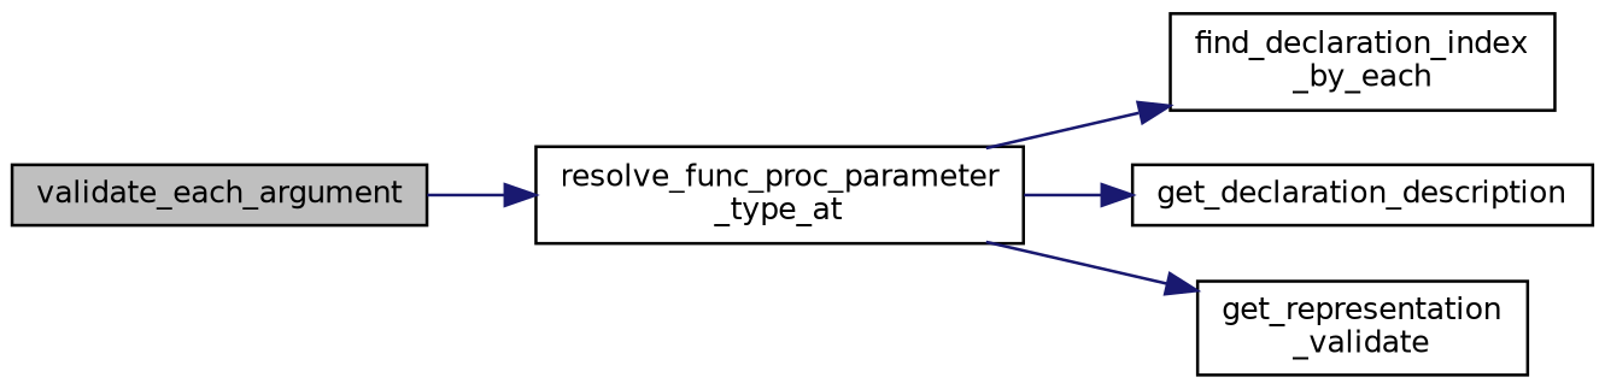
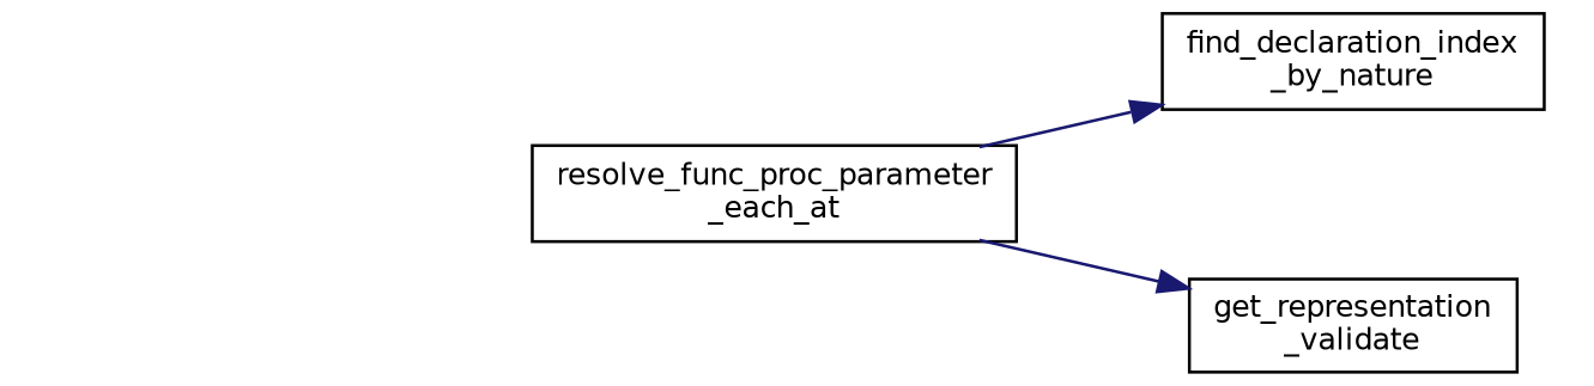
  digraph {
    rankdir=LR
    node [color=black fillcolor=white fontname=Helvetica fontsize=10 shape=record style=filled]
    edge [color=midnightblue fontname=Helvetica fontsize=10 labelfontname=Helvetica labelfontsize=10 style=solid]
-   n1 [fillcolor=grey75 fontcolor=black height=0.2 label=validate_each_argument width=0.4]
-   n2 [height=0.2 label="resolve_func_proc_parameter\l_type_at" width=0.4]
-   n3 [height=0.2 label="find_declaration_index\l_by_each" width=0.4]
-   n4 [height=0.2 label=get_declaration_description width=0.4]
+   n2 [height=0.2 label="resolve_func_proc_parameter\l_each_at" width=0.4]
+   n3 [height=0.2 label="find_declaration_index\l_by_nature" width=0.4]
    n5 [height=0.2 label="get_representation\l_validate" width=0.4]
-   n1 -> n2
    n2 -> n3
-   n2 -> n4
    n2 -> n5
  }
